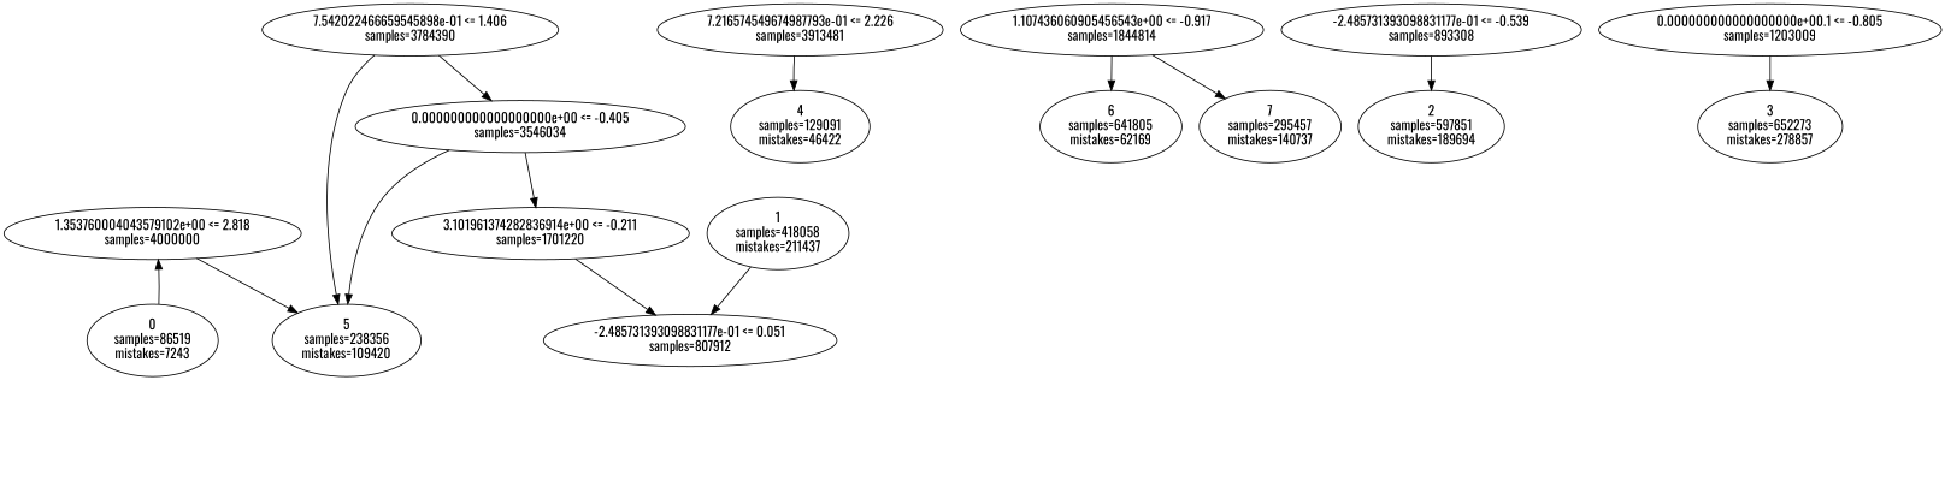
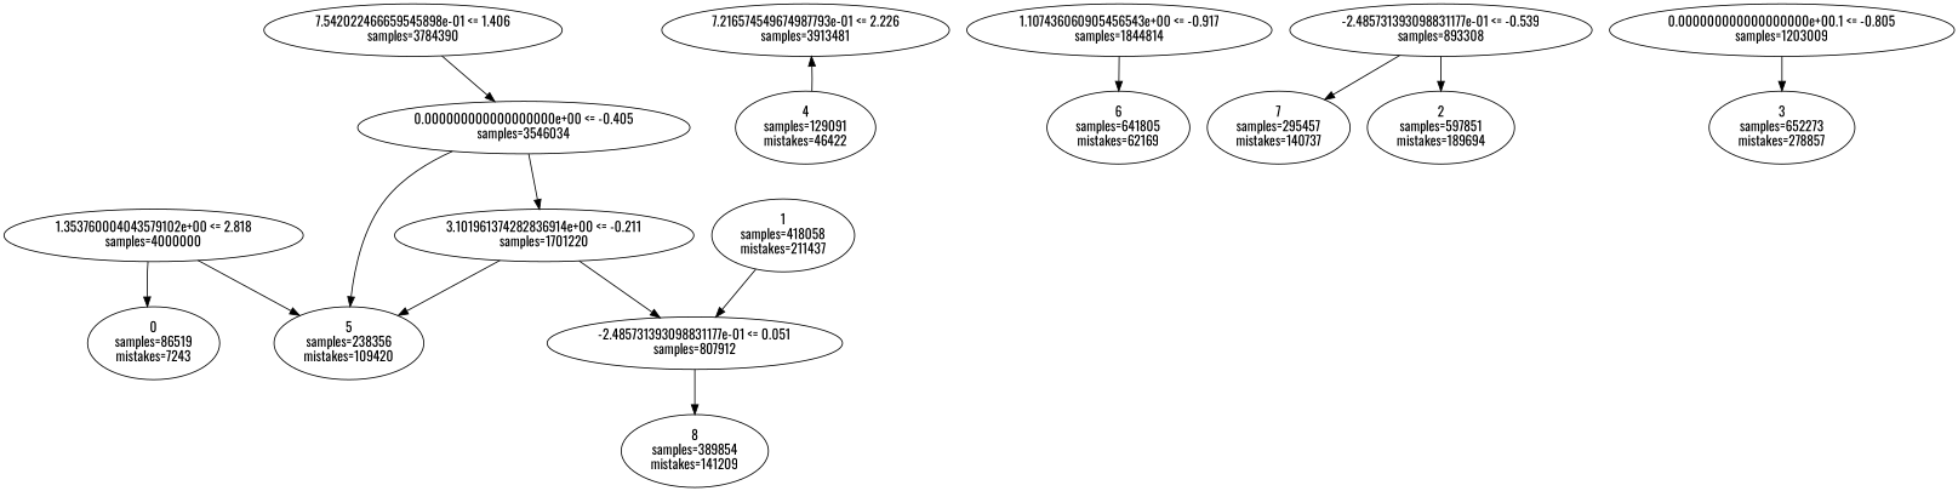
  digraph {
    fontname=Oswald
    node [fontname=Oswald]
    edge [fontname=Oswald]
    n1 [label="1.353760004043579102e+00 <= 2.818\nsamples=\4000000"]
    n2 [label="0\nsamples=\86519\nmistakes=\7243"]
    n3 [label="5\nsamples=\238356\nmistakes=\109420"]
    n4 [label="7.216574549674987793e-01 <= 2.226\nsamples=\3913481"]
    n5 [label="4\nsamples=\129091\nmistakes=\46422"]
    n6 [label="7.542022466659545898e-01 <= 1.406\nsamples=\3784390"]
    n7 [label="0.000000000000000000e+00 <= -0.405\nsamples=\3546034"]
    n8 [label="3.101961374282836914e+00 <= -0.211\nsamples=\1701220"]
    n9 [label="-2.485731393098831177e-01 <= 0.051\nsamples=\807912"]
    n10 [label="1.107436060905456543e+00 <= -0.917\nsamples=\1844814"]
    n11 [label="6\nsamples=\641805\nmistakes=\62169"]
    n12 [label="-2.485731393098831177e-01 <= -0.539\nsamples=\893308"]
    n13 [label="7\nsamples=\295457\nmistakes=\140737"]
    n14 [label="2\nsamples=\597851\nmistakes=\189694"]
+   n15 [label="8\nsamples=\389854\nmistakes=\141209"]
    n16 [label="0.000000000000000000e+00.1 <= -0.805\nsamples=\1203009"]
    n17 [label="3\nsamples=\652273\nmistakes=\278857"]
    n18 [label="1\nsamples=\418058\nmistakes=\211437"]
-   n2 -> n1
+   n1 -> n2
    n1 -> n3
-   n4 -> n5
-   n6 -> n3
+   n5 -> n4
+   n8 -> n3
    n6 -> n7
    n7 -> n3
    n7 -> n8
    n8 -> n9
+   n9 -> n15
    n10 -> n11
-   n10 -> n13
+   n12 -> n13
    n12 -> n14
    n16 -> n17
    n18 -> n9
  }
